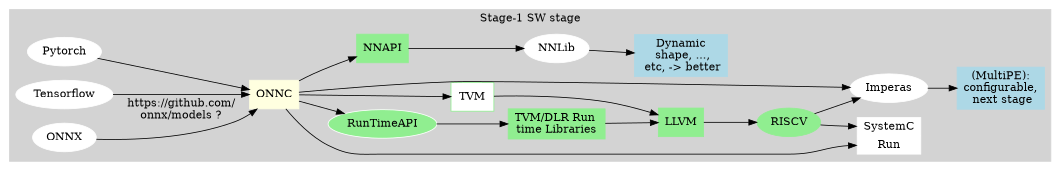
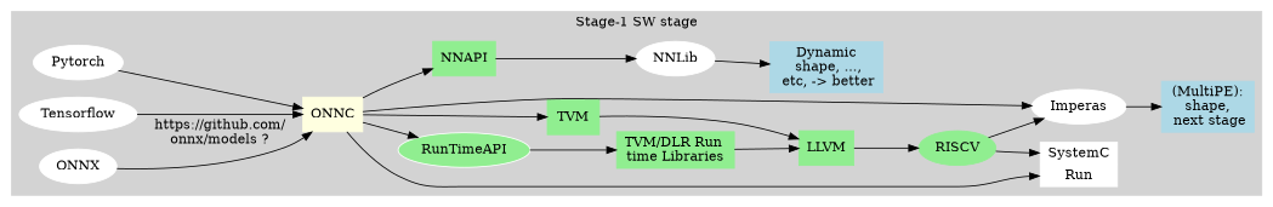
  digraph {
    rankdir=LR
    node [color=white shape=box style=filled]
    n1 [label="<f0> SystemC | <f1> Run" shape=record]
    n2 [color=lightgreen label="TVM/DLR Run \ntime Libraries"]
    LLVM [color=lightgreen]
    RISCV [color=lightgreen shape=ellipse]
    Imperas [shape=""]
-   TVM [color=lightgreen fillcolor=white]
+   TVM [color=lightgreen]
    ONNC [color=lightyellow]
    NNAPI [color=lightgreen]
    RunTimeAPI [fillcolor=lightgreen shape=""]
    NNLib [shape=""]
    n11 [color=lightblue label="Dynamic\n shape, ...,\n etc, -> better"]
-   n12 [color=lightblue label="(MultiPE):\nconfigurable,\n next stage"]
+   n12 [color=lightblue label="(MultiPE):\nshape,\n next stage"]
    Pytorch [shape=""]
    Tensorflow [shape=""]
    ONNX [shape=""]
    subgraph cluster_1 {
      color=lightgrey
      label="Stage-1 SW stage"
      style=filled
      n1
      n2
      LLVM
      RISCV
      Imperas
      TVM
      ONNC
      NNAPI
      RunTimeAPI
      NNLib
      n11
      n12
      Pytorch
      Tensorflow
      ONNX
    }
    n2 -> LLVM
    LLVM -> RISCV
    RISCV -> n1 [headport=f0]
    RISCV -> Imperas
    Imperas -> n12
    TVM -> LLVM
    ONNC -> n1 [headport=f1]
    ONNC -> Imperas
    ONNC -> TVM
    ONNC -> NNAPI
    ONNC -> RunTimeAPI
    NNAPI -> NNLib
    RunTimeAPI -> n2
    NNLib -> n11
    Pytorch -> ONNC
    Tensorflow -> ONNC
    ONNX -> ONNC [label="https://github.com/\nonnx/models ?"]
  }
